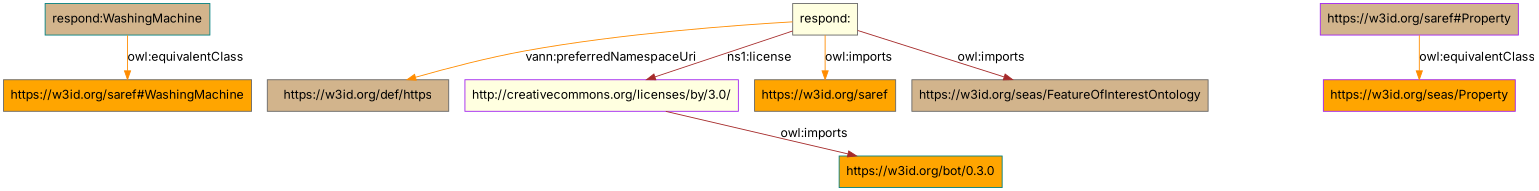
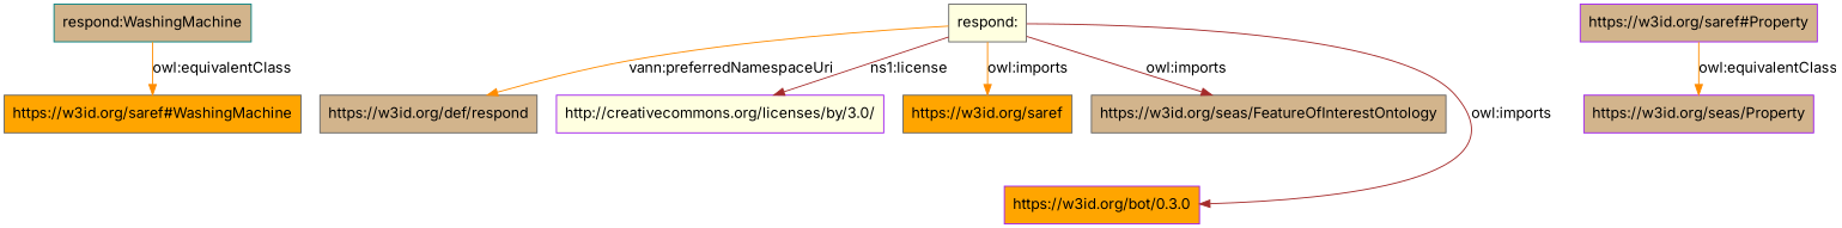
  digraph {
    fontname=Inter
    rankdir=TB
    node [color=gray40 fillcolor=tan fontname=Inter shape=rectangle style=filled]
    edge [color=darkorange fontname=Inter]
    "respond:WashingMachine" [color=teal]
    "https://w3id.org/saref#WashingMachine" [fillcolor=orange]
    "respond:" [fillcolor=lightyellow]
-   "https://w3id.org/def/respond" [label="https://w3id.org/def/https"]
+   "https://w3id.org/def/respond"
    "http://creativecommons.org/licenses/by/3.0/" [color=purple fillcolor=lightyellow]
    "https://w3id.org/saref" [fillcolor=orange]
    "https://w3id.org/seas/FeatureOfInterestOntology"
-   "https://w3id.org/bot/0.3.0" [color=teal fillcolor=orange]
+   "https://w3id.org/bot/0.3.0" [color=purple fillcolor=orange]
    "https://w3id.org/saref#Property" [color=purple]
-   "https://w3id.org/seas/Property" [color=purple fillcolor=orange]
+   "https://w3id.org/seas/Property" [color=purple]
    "respond:WashingMachine" -> "https://w3id.org/saref#WashingMachine" [label="owl:equivalentClass"]
    "respond:" -> "https://w3id.org/def/respond" [label="vann:preferredNamespaceUri"]
    "respond:" -> "http://creativecommons.org/licenses/by/3.0/" [color=brown label="ns1:license"]
    "respond:" -> "https://w3id.org/saref" [label="owl:imports"]
    "respond:" -> "https://w3id.org/seas/FeatureOfInterestOntology" [color=brown label="owl:imports"]
-   "http://creativecommons.org/licenses/by/3.0/" -> "https://w3id.org/bot/0.3.0" [color=brown label="owl:imports"]
+   "respond:" -> "https://w3id.org/bot/0.3.0" [color=brown label="owl:imports"]
    "https://w3id.org/saref#Property" -> "https://w3id.org/seas/Property" [label="owl:equivalentClass"]
  }
